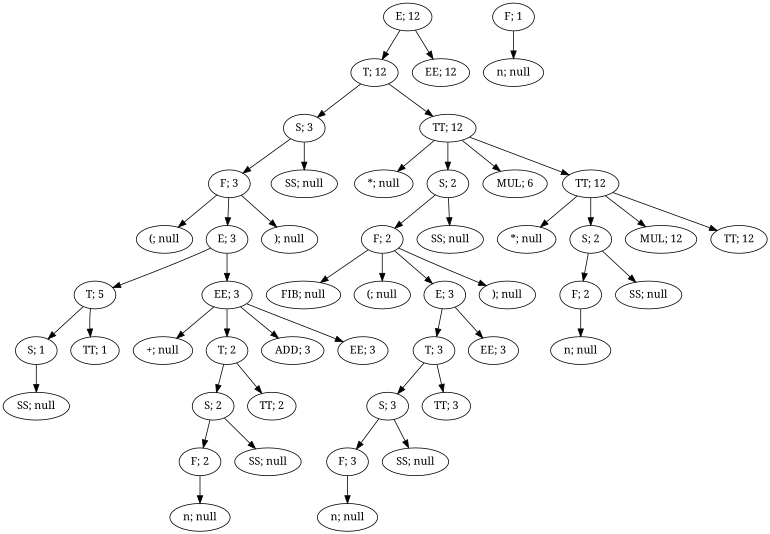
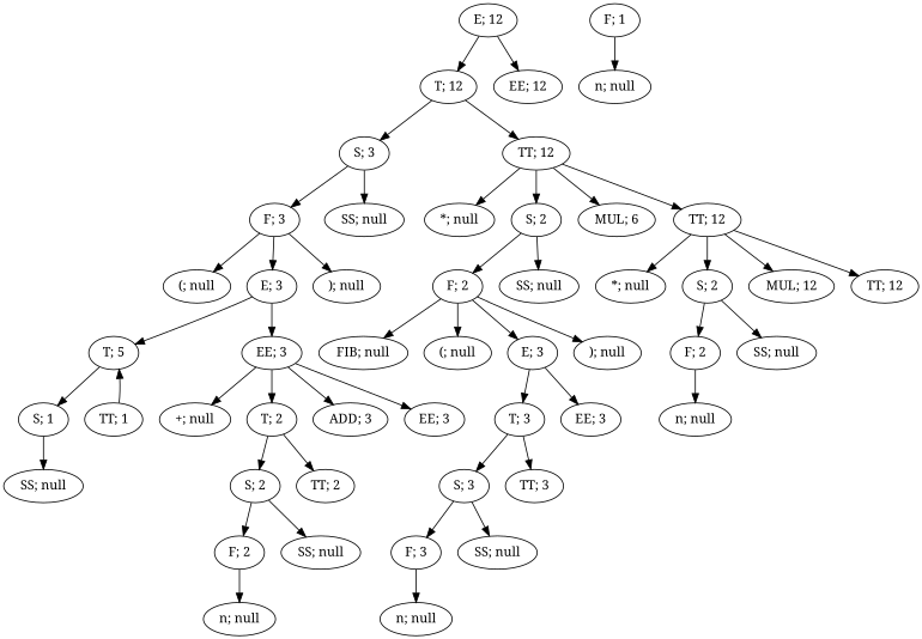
  digraph {
    fontname="Noto Serif"
    node [fontname="Noto Serif"]
    edge [fontname="Noto Serif"]
    n1 [label="E; 12"]
    n2 [label="T; 12"]
    n3 [label="EE; 12"]
    n4 [label="S; 3"]
    n5 [label="TT; 12"]
    n6 [label="F; 3"]
    n7 [label="SS; null"]
    n8 [label="*; null"]
    n9 [label="S; 2"]
    n10 [label="MUL; 6"]
    n11 [label="TT; 12"]
    n12 [label="(; null"]
    n13 [label="E; 3"]
    n14 [label="); null"]
    n15 [label="T; 5"]
    n16 [label="EE; 3"]
    n17 [label="S; 1"]
    n18 [label="TT; 1"]
    n19 [label="+; null"]
    n20 [label="T; 2"]
    n21 [label="ADD; 3"]
    n22 [label="EE; 3"]
    n23 [label="SS; null"]
    n24 [label="F; 1"]
    n25 [label="n; null"]
    n26 [label="S; 2"]
    n27 [label="TT; 2"]
    n28 [label="F; 2"]
    n29 [label="SS; null"]
    n30 [label="n; null"]
    n31 [label="F; 2"]
    n32 [label="SS; null"]
    n33 [label="*; null"]
    n34 [label="S; 2"]
    n35 [label="MUL; 12"]
    n36 [label="TT; 12"]
    n37 [label="FIB; null"]
    n38 [label="(; null"]
    n39 [label="E; 3"]
    n40 [label="); null"]
    n41 [label="T; 3"]
    n42 [label="EE; 3"]
    n43 [label="S; 3"]
    n44 [label="TT; 3"]
    n45 [label="F; 3"]
    n46 [label="SS; null"]
    n47 [label="n; null"]
    n48 [label="F; 2"]
    n49 [label="SS; null"]
    n50 [label="n; null"]
    n1 -> n2
    n1 -> n3
    n2 -> n4
    n2 -> n5
    n4 -> n6
    n4 -> n7
    n5 -> n8
    n5 -> n9
    n5 -> n10
    n5 -> n11
    n6 -> n12
    n6 -> n13
    n6 -> n14
    n9 -> n31
    n9 -> n32
    n11 -> n33
    n11 -> n34
    n11 -> n35
    n11 -> n36
    n13 -> n15
    n13 -> n16
    n15 -> n17
-   n15 -> n18
+   n18 -> n15
    n16 -> n19
    n16 -> n20
    n16 -> n21
    n16 -> n22
    n17 -> n23
    n20 -> n26
    n20 -> n27
    n24 -> n25
    n26 -> n28
    n26 -> n29
    n28 -> n30
    n31 -> n37
    n31 -> n38
    n31 -> n39
    n31 -> n40
    n34 -> n48
    n34 -> n49
    n39 -> n41
    n39 -> n42
    n41 -> n43
    n41 -> n44
    n43 -> n45
    n43 -> n46
    n45 -> n47
    n48 -> n50
  }
